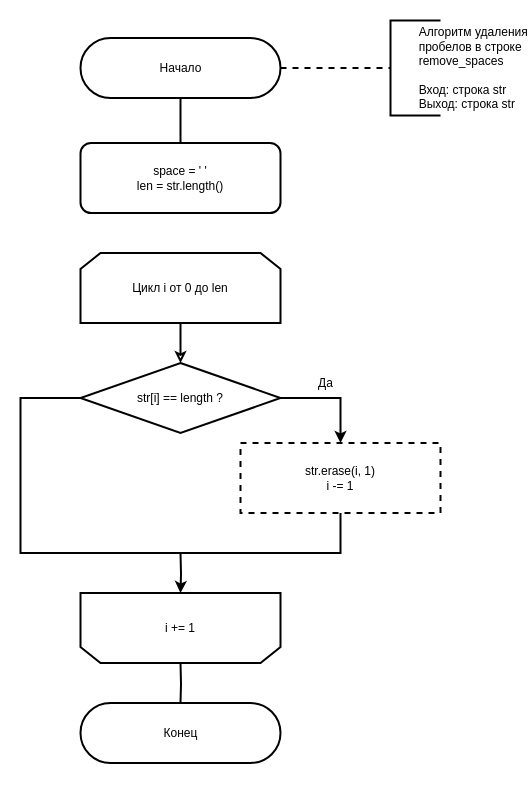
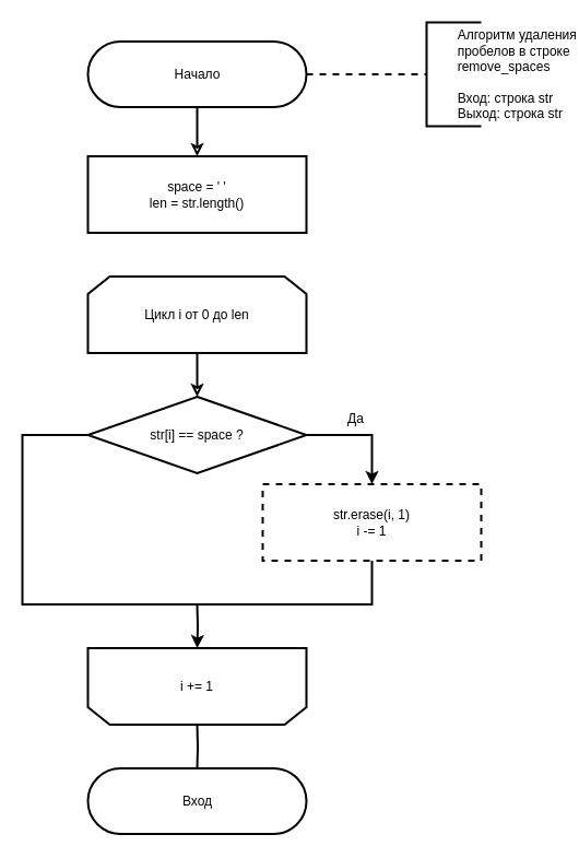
  <mxCell id="0" />
  <mxCell id="1" parent="0" />
  <mxCell id="2" style="edgeStyle=orthogonalEdgeStyle;rounded=0;orthogonalLoop=1;jettySize=auto;html=1;entryX=0;entryY=0.5;entryDx=0;entryDy=0;entryPerimeter=0;endArrow=none;endFill=0;strokeWidth=2;dashed=1;exitX=1;exitY=0.5;exitDx=0;exitDy=0;exitPerimeter=0;" parent="1" source="4" target="6" edge="1"><mxGeometry relative="1" as="geometry"><mxPoint x="330" y="137.5" as="sourcePoint" /><Array as="points"><mxPoint x="300" y="67.5" /><mxPoint x="300" y="67.5" /></Array></mxGeometry></mxCell>
- <mxCell id="3" style="edgeStyle=none;html=1;exitX=0.5;exitY=0.5;exitDx=0;exitDy=30;exitPerimeter=0;strokeWidth=2;endArrow=none;endFill=0;" parent="1" source="4" target="13" edge="1"><mxGeometry relative="1" as="geometry" /></mxCell>
+ <mxCell id="3" style="edgeStyle=none;html=1;exitX=0.5;exitY=0.5;exitDx=0;exitDy=30;exitPerimeter=0;strokeWidth=2;endArrow=classic;endFill=0;" parent="1" source="4" target="13" edge="1"><mxGeometry relative="1" as="geometry" /></mxCell>
  <mxCell id="4" value="&lt;font style=&quot;font-size: 12px&quot;&gt;Начало&lt;/font&gt;" style="html=1;dashed=0;whitespace=wrap;shape=mxgraph.dfd.start;strokeWidth=2;" parent="1" vertex="1"><mxGeometry x="80" y="37.5" width="200" height="60" as="geometry" /></mxCell>
  <mxCell id="5" style="edgeStyle=orthogonalEdgeStyle;rounded=0;orthogonalLoop=1;jettySize=auto;html=1;exitX=0.5;exitY=1;exitDx=0;exitDy=0;" parent="1" edge="1"><mxGeometry relative="1" as="geometry"><mxPoint x="130" y="287.5" as="sourcePoint" /><mxPoint x="130" y="287.5" as="targetPoint" /></mxGeometry></mxCell>
  <mxCell id="6" value="&lt;div&gt;&lt;span style=&quot;white-space: pre&quot;&gt;&#09;&lt;/span&gt;Алгоритм удаления&lt;/div&gt;&lt;div&gt;&lt;span style=&quot;white-space: pre&quot;&gt;&#09;&lt;/span&gt;пробелов в строке&lt;br&gt;&lt;/div&gt;&lt;div&gt;&lt;span style=&quot;white-space: pre&quot;&gt;&#09;&lt;/span&gt;remove_spaces&lt;br&gt;&lt;/div&gt;&lt;div&gt;&lt;span&gt;&lt;br&gt;&lt;/span&gt;&lt;/div&gt;&lt;span style=&quot;white-space: pre&quot;&gt;&#09;&lt;/span&gt;Вход: строка str&lt;br&gt;&lt;span style=&quot;white-space: pre&quot;&gt;&#09;&lt;/span&gt;Выход: строка str" style="strokeWidth=2;html=1;shape=mxgraph.flowchart.annotation_1;align=left;pointerEvents=1;" parent="1" vertex="1"><mxGeometry x="390" y="20" width="50" height="95" as="geometry" /></mxCell>
- <mxCell id="7" value="&lt;font style=&quot;font-size: 12px&quot;&gt;Конец&lt;/font&gt;" style="html=1;dashed=0;whitespace=wrap;shape=mxgraph.dfd.start;strokeWidth=2;" parent="1" vertex="1"><mxGeometry x="80" y="702.5" width="200" height="60" as="geometry" /></mxCell>
+ <mxCell id="7" value="&lt;font style=&quot;font-size: 12px&quot;&gt;Вход&lt;/font&gt;" style="html=1;dashed=0;whitespace=wrap;shape=mxgraph.dfd.start;strokeWidth=2;" parent="1" vertex="1"><mxGeometry x="80" y="702.5" width="200" height="60" as="geometry" /></mxCell>
  <mxCell id="8" style="edgeStyle=orthogonalEdgeStyle;rounded=0;html=1;exitX=0.5;exitY=1;exitDx=0;exitDy=0;endArrow=classic;endFill=1;strokeWidth=2;entryX=0.5;entryY=1;entryDx=0;entryDy=0;" parent="1" target="9" edge="1"><mxGeometry relative="1" as="geometry"><mxPoint x="180" y="552.5" as="sourcePoint" /></mxGeometry></mxCell>
  <mxCell id="9" value="i += 1" style="shape=loopLimit;whiteSpace=wrap;html=1;strokeWidth=2;direction=west;" parent="1" vertex="1"><mxGeometry x="80" y="592.5" width="200" height="70" as="geometry" /></mxCell>
  <mxCell id="10" style="edgeStyle=orthogonalEdgeStyle;rounded=0;orthogonalLoop=1;jettySize=auto;html=1;exitX=0.5;exitY=1;exitDx=0;exitDy=0;entryX=0.5;entryY=0.5;entryDx=0;entryDy=-30;entryPerimeter=0;endArrow=none;endFill=0;strokeWidth=2;" parent="1" target="7" edge="1"><mxGeometry relative="1" as="geometry"><mxPoint x="180" y="662.5" as="sourcePoint" /></mxGeometry></mxCell>
  <mxCell id="11" style="edgeStyle=none;html=1;exitX=0.5;exitY=1;exitDx=0;exitDy=0;entryX=0.5;entryY=0;entryDx=0;entryDy=0;endArrow=classic;endFill=0;strokeWidth=2;" parent="1" source="12" target="17" edge="1"><mxGeometry relative="1" as="geometry" /></mxCell>
  <mxCell id="12" value="Цикл i от 0 до len" style="shape=loopLimit;whiteSpace=wrap;html=1;strokeWidth=2;" parent="1" vertex="1"><mxGeometry x="80" y="252.5" width="200" height="70" as="geometry" /></mxCell>
- <mxCell id="13" value="&lt;font style=&quot;font-size: 12px&quot;&gt;space = ' '&lt;br&gt;len = str.length()&lt;br&gt;&lt;/font&gt;" style="whiteSpace=wrap;html=1;strokeWidth=2;rounded=1;" parent="1" vertex="1"><mxGeometry x="80" y="142.5" width="200" height="70" as="geometry" /></mxCell>
+ <mxCell id="13" value="&lt;font style=&quot;font-size: 12px&quot;&gt;space = ' '&lt;br&gt;len = str.length()&lt;br&gt;&lt;/font&gt;" style="rounded=0;whiteSpace=wrap;html=1;strokeWidth=2;" parent="1" vertex="1"><mxGeometry x="80" y="142.5" width="200" height="70" as="geometry" /></mxCell>
  <mxCell id="14" style="edgeStyle=orthogonalEdgeStyle;rounded=0;orthogonalLoop=1;jettySize=auto;html=1;exitX=0.5;exitY=1;exitDx=0;exitDy=0;" parent="1" edge="1"><mxGeometry relative="1" as="geometry"><mxPoint x="120" y="377.5" as="sourcePoint" /><mxPoint x="120" y="377.5" as="targetPoint" /></mxGeometry></mxCell>
  <mxCell id="15" style="edgeStyle=orthogonalEdgeStyle;rounded=0;orthogonalLoop=1;jettySize=auto;html=1;exitX=1;exitY=0.5;exitDx=0;exitDy=0;entryX=0.5;entryY=0;entryDx=0;entryDy=0;endArrow=classic;endFill=1;strokeWidth=2;" parent="1" source="17" target="18" edge="1"><mxGeometry relative="1" as="geometry" /></mxCell>
  <mxCell id="16" style="edgeStyle=orthogonalEdgeStyle;rounded=0;html=1;exitX=0;exitY=0.5;exitDx=0;exitDy=0;entryX=0.5;entryY=1;entryDx=0;entryDy=0;endArrow=none;endFill=0;strokeWidth=2;" parent="1" source="17" target="18" edge="1"><mxGeometry relative="1" as="geometry"><Array as="points"><mxPoint x="20" y="397.5" /><mxPoint x="20" y="552.5" /><mxPoint x="340" y="552.5" /></Array></mxGeometry></mxCell>
- <mxCell id="17" value="str[i] == length ?" style="rhombus;whiteSpace=wrap;html=1;strokeWidth=2;" parent="1" vertex="1"><mxGeometry x="80" y="362.5" width="200" height="70" as="geometry" /></mxCell>
+ <mxCell id="17" value="str[i] == space ?" style="rhombus;whiteSpace=wrap;html=1;strokeWidth=2;" parent="1" vertex="1"><mxGeometry x="80" y="362.5" width="200" height="70" as="geometry" /></mxCell>
  <mxCell id="18" value="&lt;font&gt;str.erase(i, 1)&lt;br&gt;i -= 1&lt;br&gt;&lt;/font&gt;" style="rounded=0;whiteSpace=wrap;html=1;strokeWidth=2;dashed=1;" parent="1" vertex="1"><mxGeometry x="240" y="442.5" width="200" height="70" as="geometry" /></mxCell>
  <mxCell id="19" value="Да" style="text;html=1;align=center;verticalAlign=middle;resizable=0;points=[];autosize=1;strokeColor=none;" parent="1" vertex="1"><mxGeometry x="310" y="372.5" width="30" height="20" as="geometry" /></mxCell>
